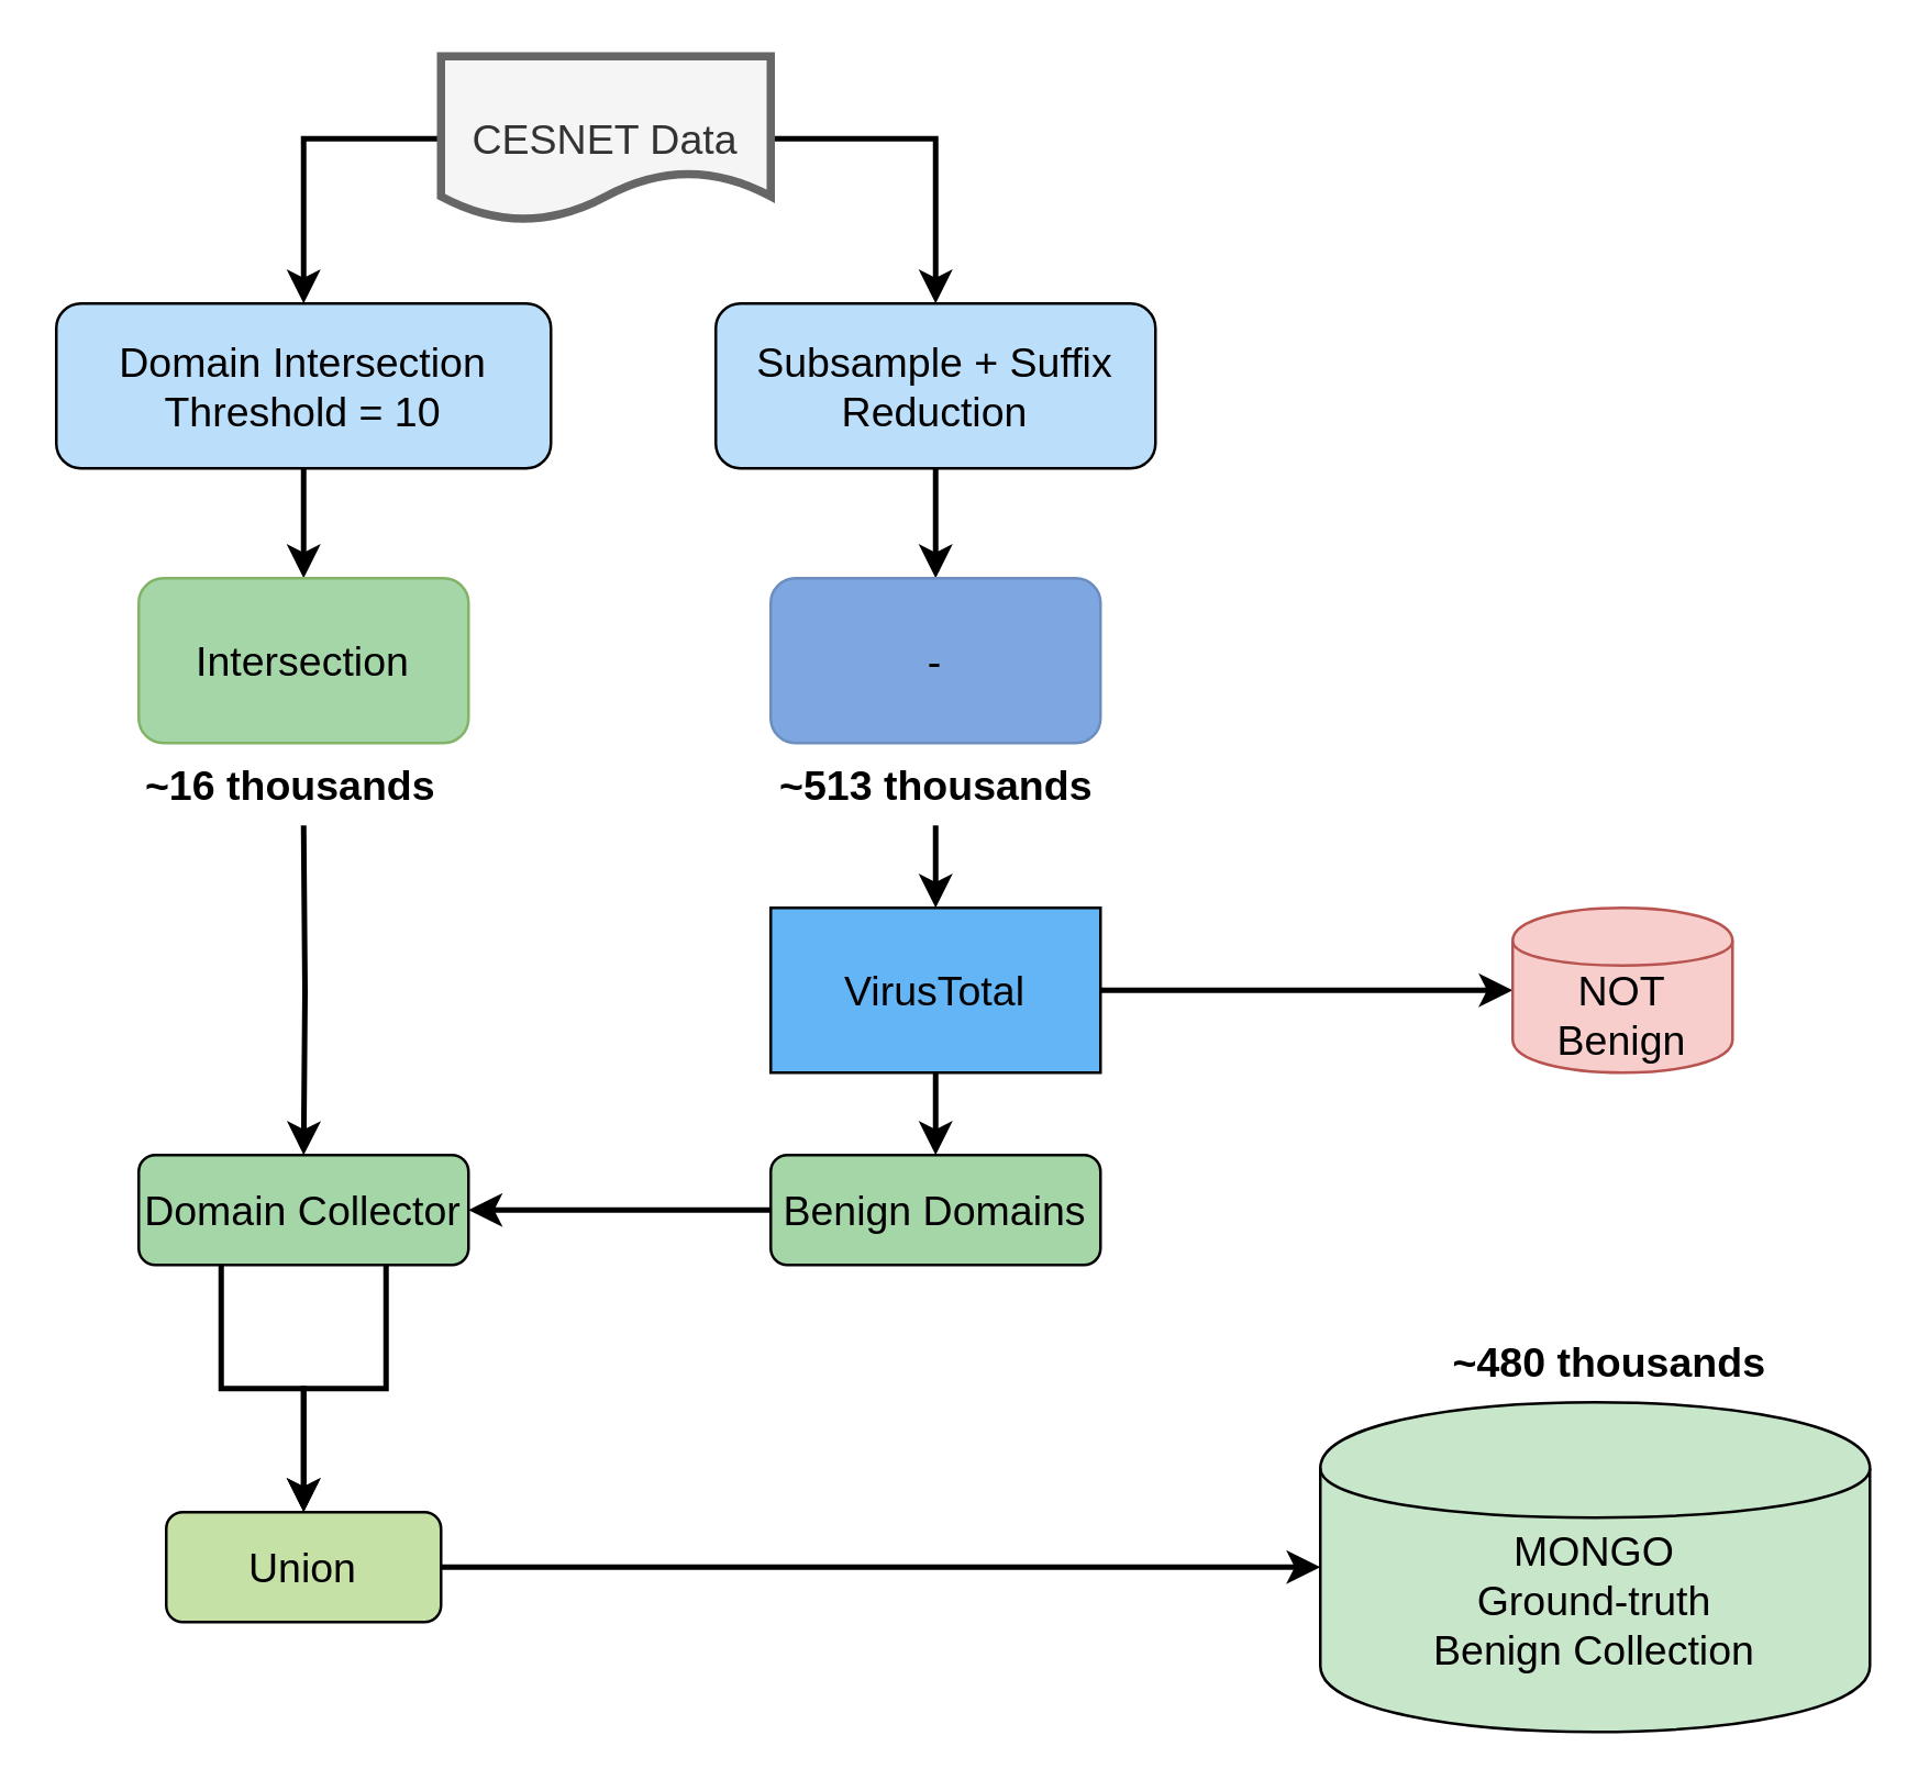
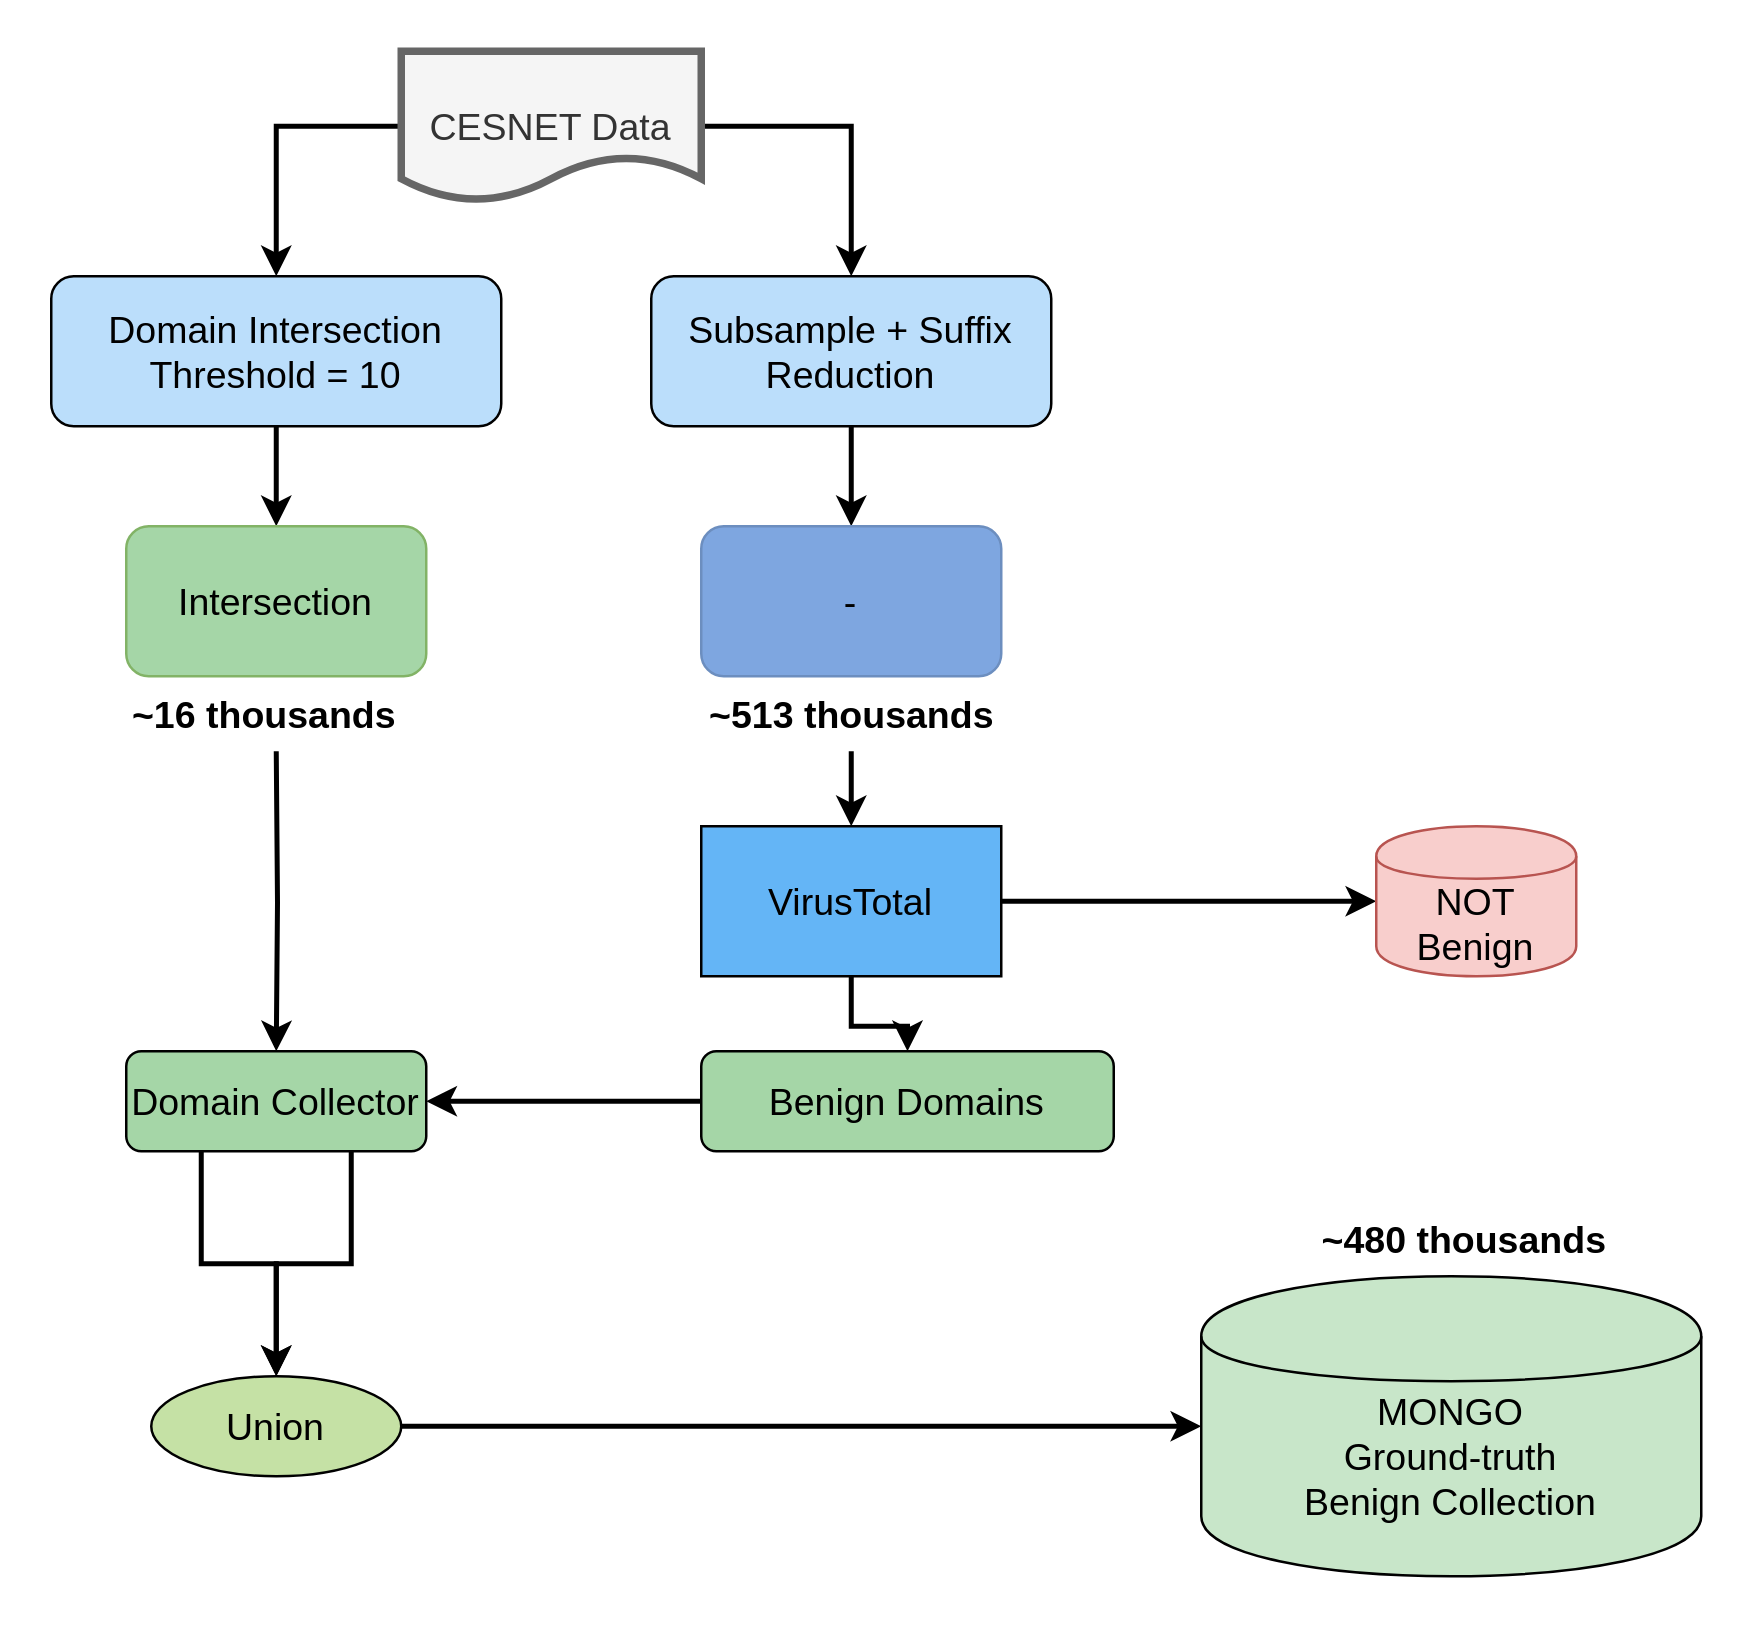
  <mxCell id="0" />
  <mxCell id="1" parent="0" />
  <mxCell id="2" style="rounded=0;orthogonalLoop=1;jettySize=auto;html=1;exitX=0;exitY=0.5;exitDx=0;exitDy=0;edgeStyle=orthogonalEdgeStyle;strokeWidth=2;" edge="1" parent="1" source="4" target="6"><mxGeometry relative="1" as="geometry" /></mxCell>
  <mxCell id="3" style="edgeStyle=orthogonalEdgeStyle;rounded=0;orthogonalLoop=1;jettySize=auto;html=1;exitX=1;exitY=0.5;exitDx=0;exitDy=0;strokeWidth=2;" edge="1" parent="1" source="4" target="8"><mxGeometry relative="1" as="geometry" /></mxCell>
  <mxCell id="4" value="&lt;font&gt;&lt;span&gt;CESNET Data&lt;/span&gt;&lt;/font&gt;" style="shape=document;whiteSpace=wrap;html=1;strokeWidth=3;fontSize=15;fontStyle=0;fillColor=#f5f5f5;fontColor=#333333;strokeColor=#666666;" vertex="1" parent="1"><mxGeometry x="160" y="20" width="120" height="60" as="geometry" /></mxCell>
  <mxCell id="5" style="edgeStyle=orthogonalEdgeStyle;rounded=0;orthogonalLoop=1;jettySize=auto;html=1;exitX=0.5;exitY=1;exitDx=0;exitDy=0;entryX=0.5;entryY=0;entryDx=0;entryDy=0;strokeWidth=2;" edge="1" parent="1" source="6"><mxGeometry relative="1" as="geometry"><mxPoint x="110" y="210" as="targetPoint" /></mxGeometry></mxCell>
  <mxCell id="6" value="Domain Intersection&lt;div&gt;Threshold = 10&lt;/div&gt;" style="rounded=1;whiteSpace=wrap;html=1;fillColor=#bbdefb;fontSize=15;fontStyle=0" vertex="1" parent="1"><mxGeometry x="20" y="110" width="180" height="60" as="geometry" /></mxCell>
  <mxCell id="7" style="edgeStyle=orthogonalEdgeStyle;rounded=0;orthogonalLoop=1;jettySize=auto;html=1;exitX=0.5;exitY=1;exitDx=0;exitDy=0;strokeWidth=2;entryX=0.5;entryY=0;entryDx=0;entryDy=0;" edge="1" parent="1" source="8" target="26"><mxGeometry relative="1" as="geometry" /></mxCell>
  <mxCell id="8" value="Subsample + Suffix Reduction" style="rounded=1;whiteSpace=wrap;html=1;fillColor=#bbdefb;fontSize=15;fontStyle=0" vertex="1" parent="1"><mxGeometry x="260" y="110" width="160" height="60" as="geometry" /></mxCell>
  <mxCell id="9" style="edgeStyle=orthogonalEdgeStyle;rounded=0;orthogonalLoop=1;jettySize=auto;html=1;entryX=0.5;entryY=0;entryDx=0;entryDy=0;strokeWidth=2;" edge="1" parent="1" target="12"><mxGeometry relative="1" as="geometry"><mxPoint x="110" y="300" as="sourcePoint" /></mxGeometry></mxCell>
  <mxCell id="10" style="edgeStyle=orthogonalEdgeStyle;rounded=0;orthogonalLoop=1;jettySize=auto;html=1;exitX=0.25;exitY=1;exitDx=0;exitDy=0;entryX=0.5;entryY=0;entryDx=0;entryDy=0;strokeWidth=2;" edge="1" parent="1" source="12" target="19"><mxGeometry relative="1" as="geometry" /></mxCell>
  <mxCell id="11" style="edgeStyle=orthogonalEdgeStyle;rounded=0;orthogonalLoop=1;jettySize=auto;html=1;exitX=0.75;exitY=1;exitDx=0;exitDy=0;strokeWidth=2;entryX=0.5;entryY=0;entryDx=0;entryDy=0;" edge="1" parent="1" source="12" target="19"><mxGeometry relative="1" as="geometry"><mxPoint x="110" y="590" as="targetPoint" /></mxGeometry></mxCell>
  <mxCell id="12" value="Domain Collector" style="rounded=1;whiteSpace=wrap;html=1;fillColor=#a5d6a7;fontSize=15;fontStyle=0" vertex="1" parent="1"><mxGeometry x="50" y="420" width="120" height="40" as="geometry" /></mxCell>
  <mxCell id="13" style="edgeStyle=orthogonalEdgeStyle;rounded=0;orthogonalLoop=1;jettySize=auto;html=1;exitX=0.5;exitY=1;exitDx=0;exitDy=0;strokeWidth=2;" edge="1" parent="1" source="15" target="17"><mxGeometry relative="1" as="geometry" /></mxCell>
  <mxCell id="14" style="edgeStyle=orthogonalEdgeStyle;rounded=0;orthogonalLoop=1;jettySize=auto;html=1;exitX=1;exitY=0.5;exitDx=0;exitDy=0;strokeWidth=2;" edge="1" parent="1" source="15" target="25"><mxGeometry relative="1" as="geometry" /></mxCell>
  <mxCell id="15" value="VirusTotal" style="whiteSpace=wrap;html=1;fillColor=#64b5f6;fontSize=15;fontStyle=0;rounded=0;" vertex="1" parent="1"><mxGeometry x="280" y="330" width="120" height="60" as="geometry" /></mxCell>
  <mxCell id="16" style="edgeStyle=orthogonalEdgeStyle;rounded=0;orthogonalLoop=1;jettySize=auto;html=1;exitX=0;exitY=0.5;exitDx=0;exitDy=0;entryX=1;entryY=0.5;entryDx=0;entryDy=0;strokeWidth=2;" edge="1" parent="1" source="17" target="12"><mxGeometry relative="1" as="geometry" /></mxCell>
- <mxCell id="17" value="Benign Domains" style="rounded=1;whiteSpace=wrap;html=1;fillColor=#a5d6a7;fontSize=15;fontStyle=0" vertex="1" parent="1"><mxGeometry x="280" y="420" width="120" height="40" as="geometry" /></mxCell>
+ <mxCell id="17" value="Benign Domains" style="rounded=1;whiteSpace=wrap;html=1;fillColor=#a5d6a7;fontSize=15;fontStyle=0" vertex="1" parent="1"><mxGeometry x="280" y="420" width="165" height="40" as="geometry" /></mxCell>
  <mxCell id="18" style="edgeStyle=orthogonalEdgeStyle;rounded=0;orthogonalLoop=1;jettySize=auto;html=1;strokeWidth=2;" edge="1" parent="1" source="19" target="20"><mxGeometry relative="1" as="geometry" /></mxCell>
- <mxCell id="19" value="Union" style="rounded=1;whiteSpace=wrap;html=1;fillColor=#c5e1a5;fontSize=15;fontStyle=0;strokeWidth=1;" vertex="1" parent="1"><mxGeometry x="60" y="550" width="100" height="40" as="geometry" /></mxCell>
+ <mxCell id="19" value="Union" style="ellipse;whiteSpace=wrap;html=1;fillColor=#c5e1a5;fontSize=15;fontStyle=0;strokeWidth=1;" vertex="1" parent="1"><mxGeometry x="60" y="550" width="100" height="40" as="geometry" /></mxCell>
  <mxCell id="20" value="MONGO&lt;div&gt;Ground-truth&lt;/div&gt;&lt;div&gt;Benign Collection&lt;br&gt;&lt;br&gt;&lt;/div&gt;" style="shape=cylinder;whiteSpace=wrap;html=1;fillColor=#c8e6c9;fontSize=15;fontStyle=0;verticalAlign=bottom;" vertex="1" parent="1"><mxGeometry x="480" y="510" width="200" height="120" as="geometry" /></mxCell>
  <mxCell id="21" value="&lt;font style=&quot;font-size: 15px;&quot;&gt;&lt;b&gt;~&lt;/b&gt;&lt;b&gt;16 thousands&lt;/b&gt;&lt;/font&gt;" style="text;html=1;align=center;verticalAlign=middle;resizable=0;points=[];autosize=1;strokeColor=none;fillColor=none;" vertex="1" parent="1"><mxGeometry x="40" y="270" width="130" height="30" as="geometry" /></mxCell>
  <mxCell id="22" style="edgeStyle=orthogonalEdgeStyle;rounded=0;orthogonalLoop=1;jettySize=auto;html=1;strokeWidth=2;" edge="1" parent="1" source="23" target="15"><mxGeometry relative="1" as="geometry" /></mxCell>
  <mxCell id="23" value="&lt;font style=&quot;font-size: 15px;&quot;&gt;&lt;b&gt;~&lt;/b&gt;&lt;b&gt;513 thousands&lt;/b&gt;&lt;/font&gt;" style="text;html=1;align=center;verticalAlign=middle;resizable=0;points=[];autosize=1;strokeColor=none;fillColor=none;" vertex="1" parent="1"><mxGeometry x="270" y="270" width="140" height="30" as="geometry" /></mxCell>
  <mxCell id="24" value="&lt;font style=&quot;font-size: 15px;&quot;&gt;&lt;b&gt;~480 thousands&lt;/b&gt;&lt;/font&gt;" style="text;html=1;align=center;verticalAlign=middle;resizable=0;points=[];autosize=1;strokeColor=none;fillColor=none;" vertex="1" parent="1"><mxGeometry x="515" y="480" width="140" height="30" as="geometry" /></mxCell>
  <mxCell id="25" value="&lt;div&gt;NOT&lt;br&gt;Benign&lt;br&gt;&lt;/div&gt;" style="shape=cylinder;whiteSpace=wrap;html=1;fillColor=#f8cecc;fontSize=15;fontStyle=0;verticalAlign=bottom;strokeColor=#b85450;" vertex="1" parent="1"><mxGeometry x="550" y="330" width="80" height="60" as="geometry" /></mxCell>
  <mxCell id="26" value="&lt;span style=&quot;font-size: 15px;&quot;&gt;-&lt;/span&gt;" style="rounded=1;whiteSpace=wrap;html=1;fillColor=#7EA6E0;strokeColor=#6c8ebf;" vertex="1" parent="1"><mxGeometry x="280" y="210" width="120" height="60" as="geometry" /></mxCell>
  <mxCell id="27" value="&lt;span style=&quot;font-size: 15px;&quot;&gt;Intersection&lt;/span&gt;" style="rounded=1;whiteSpace=wrap;html=1;fillColor=#a5d6a7;strokeColor=#82b366;" vertex="1" parent="1"><mxGeometry x="50" y="210" width="120" height="60" as="geometry" /></mxCell>
